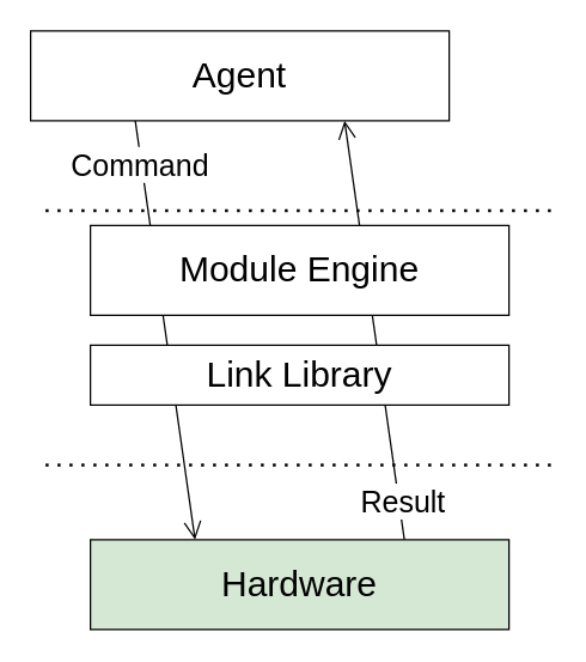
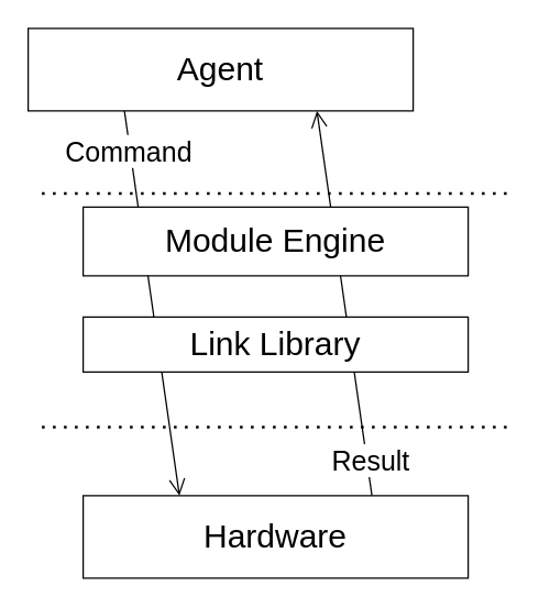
  <mxCell id="0" />
  <mxCell id="1" parent="0" />
  <mxCell id="2" value="&lt;font style=&quot;font-size: 24px;&quot;&gt;Agent&lt;/font&gt;" style="rounded=0;whiteSpace=wrap;html=1;" vertex="1" parent="1"><mxGeometry x="20" y="20" width="280" height="60" as="geometry" /></mxCell>
- <mxCell id="3" value="&lt;font style=&quot;font-size: 24px;&quot;&gt;Hardware&lt;/font&gt;" style="rounded=0;whiteSpace=wrap;html=1;fillColor=#d5e8d4;" vertex="1" parent="1"><mxGeometry x="60" y="360" width="280" height="60" as="geometry" /></mxCell>
+ <mxCell id="3" value="&lt;font style=&quot;font-size: 24px;&quot;&gt;Hardware&lt;/font&gt;" style="rounded=0;whiteSpace=wrap;html=1;" vertex="1" parent="1"><mxGeometry x="60" y="360" width="280" height="60" as="geometry" /></mxCell>
  <mxCell id="4" value="" style="endArrow=none;dashed=1;html=1;dashPattern=1 3;strokeWidth=2;rounded=0;" edge="1" parent="1"><mxGeometry width="50" height="50" relative="1" as="geometry"><mxPoint x="30" y="140" as="sourcePoint" /><mxPoint x="370" y="140" as="targetPoint" /></mxGeometry></mxCell>
  <mxCell id="5" value="" style="endArrow=none;dashed=1;html=1;dashPattern=1 3;strokeWidth=2;rounded=0;" edge="1" parent="1"><mxGeometry width="50" height="50" relative="1" as="geometry"><mxPoint x="30" y="310" as="sourcePoint" /><mxPoint x="370" y="310" as="targetPoint" /></mxGeometry></mxCell>
  <mxCell id="6" value="" style="endArrow=open;html=1;rounded=0;entryX=0.25;entryY=0;entryDx=0;entryDy=0;endFill=0;startSize=6;endSize=10;exitX=0.25;exitY=1;exitDx=0;exitDy=0;" edge="1" parent="1" source="2" target="3"><mxGeometry width="50" height="50" relative="1" as="geometry"><mxPoint x="190" y="100" as="sourcePoint" /><mxPoint x="130" y="350" as="targetPoint" /></mxGeometry></mxCell>
  <mxCell id="7" value="&lt;font style=&quot;font-size: 20px;&quot;&gt;Command&lt;/font&gt;" style="edgeLabel;html=1;align=center;verticalAlign=middle;resizable=0;points=[];" vertex="1" connectable="0" parent="6"><mxGeometry x="-0.827" y="-1" relative="1" as="geometry"><mxPoint y="5" as="offset" /></mxGeometry></mxCell>
  <mxCell id="8" value="" style="endArrow=none;html=1;rounded=0;exitX=0.75;exitY=1;exitDx=0;exitDy=0;entryX=0.75;entryY=0;entryDx=0;entryDy=0;endFill=0;startArrow=open;startFill=0;startSize=10;" edge="1" parent="1" source="2" target="3"><mxGeometry width="50" height="50" relative="1" as="geometry"><mxPoint x="-50" y="54.5" as="sourcePoint" /><mxPoint x="-50" y="354.5" as="targetPoint" /></mxGeometry></mxCell>
  <mxCell id="9" value="&lt;font style=&quot;font-size: 20px;&quot;&gt;Result&lt;/font&gt;" style="edgeLabel;html=1;align=center;verticalAlign=middle;resizable=0;points=[];" vertex="1" connectable="0" parent="8"><mxGeometry x="0.809" y="2" relative="1" as="geometry"><mxPoint as="offset" /></mxGeometry></mxCell>
- <mxCell id="10" value="&lt;font style=&quot;font-size: 24px;&quot;&gt;Module Engine&lt;/font&gt;" style="rounded=0;whiteSpace=wrap;html=1;" vertex="1" parent="1"><mxGeometry x="60" y="150" width="280" height="60" as="geometry" /></mxCell>
+ <mxCell id="10" value="&lt;font style=&quot;font-size: 24px;&quot;&gt;Module Engine&lt;/font&gt;" style="rounded=0;whiteSpace=wrap;html=1;" vertex="1" parent="1"><mxGeometry x="60" y="150" width="280" height="50" as="geometry" /></mxCell>
  <mxCell id="11" value="&lt;font style=&quot;font-size: 24px;&quot;&gt;Link Library&lt;/font&gt;" style="rounded=0;whiteSpace=wrap;html=1;" vertex="1" parent="1"><mxGeometry x="60" y="230" width="280" height="40" as="geometry" /></mxCell>
